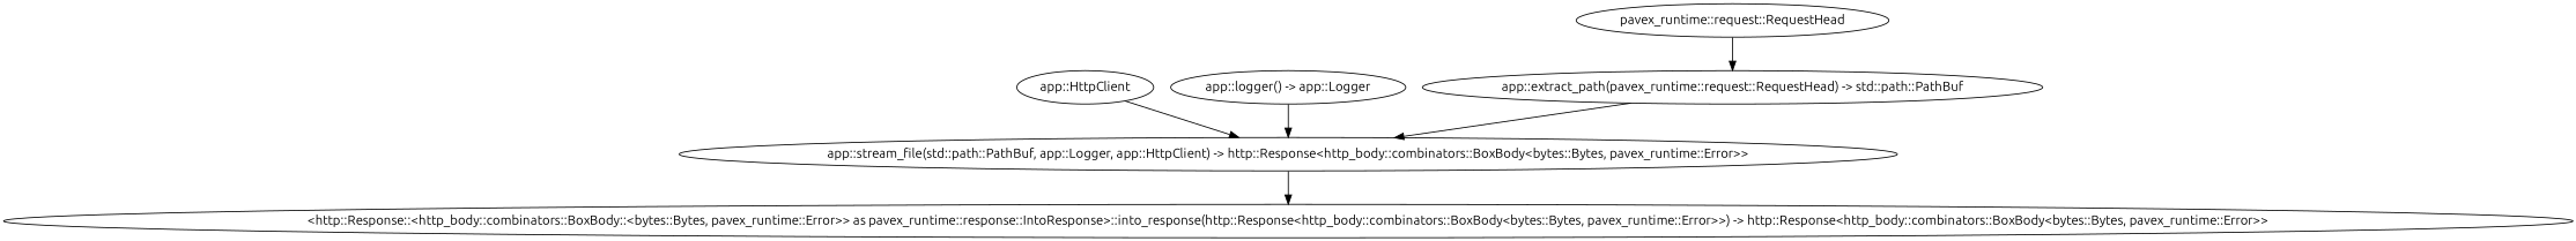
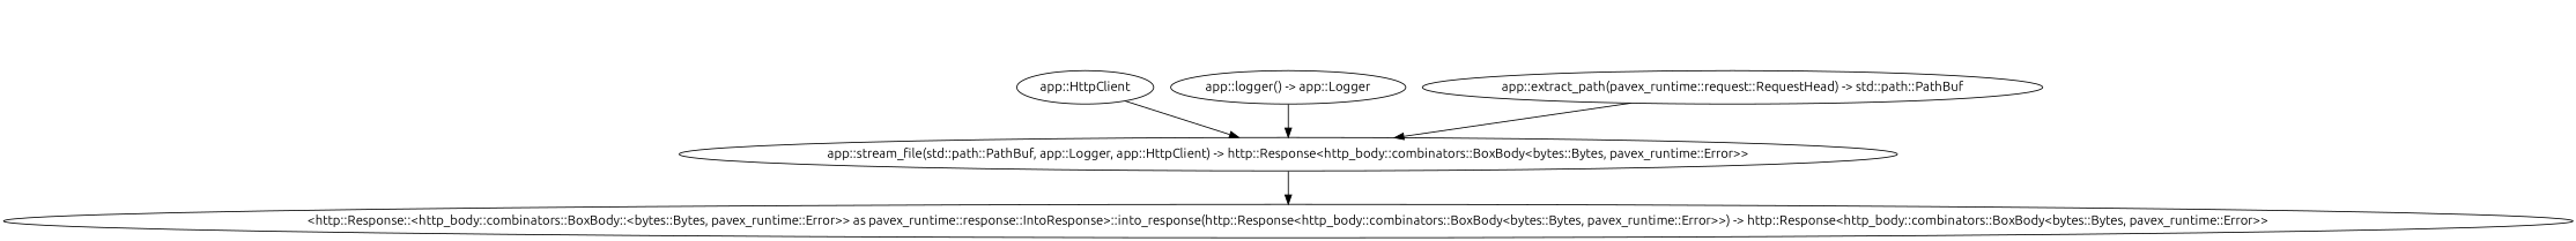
  digraph {
    fontname=Ubuntu
    node [fontname=Ubuntu]
    edge [fontname=Ubuntu]
    n1 [label="app::stream_file(std::path::PathBuf, app::Logger, app::HttpClient) -> http::Response<http_body::combinators::BoxBody<bytes::Bytes, pavex_runtime::Error>>"]
    n2 [label="<http::Response::<http_body::combinators::BoxBody::<bytes::Bytes, pavex_runtime::Error>> as pavex_runtime::response::IntoResponse>::into_response(http::Response<http_body::combinators::BoxBody<bytes::Bytes, pavex_runtime::Error>>) -> http::Response<http_body::combinators::BoxBody<bytes::Bytes, pavex_runtime::Error>>"]
    n3 [label="app::HttpClient"]
    n4 [label="app::logger() -> app::Logger"]
    n5 [label="app::extract_path(pavex_runtime::request::RequestHead) -> std::path::PathBuf"]
-   n6 [label="pavex_runtime::request::RequestHead"]
    n1 -> n2
    n3 -> n1
    n4 -> n1
    n5 -> n1
-   n6 -> n5
  }
